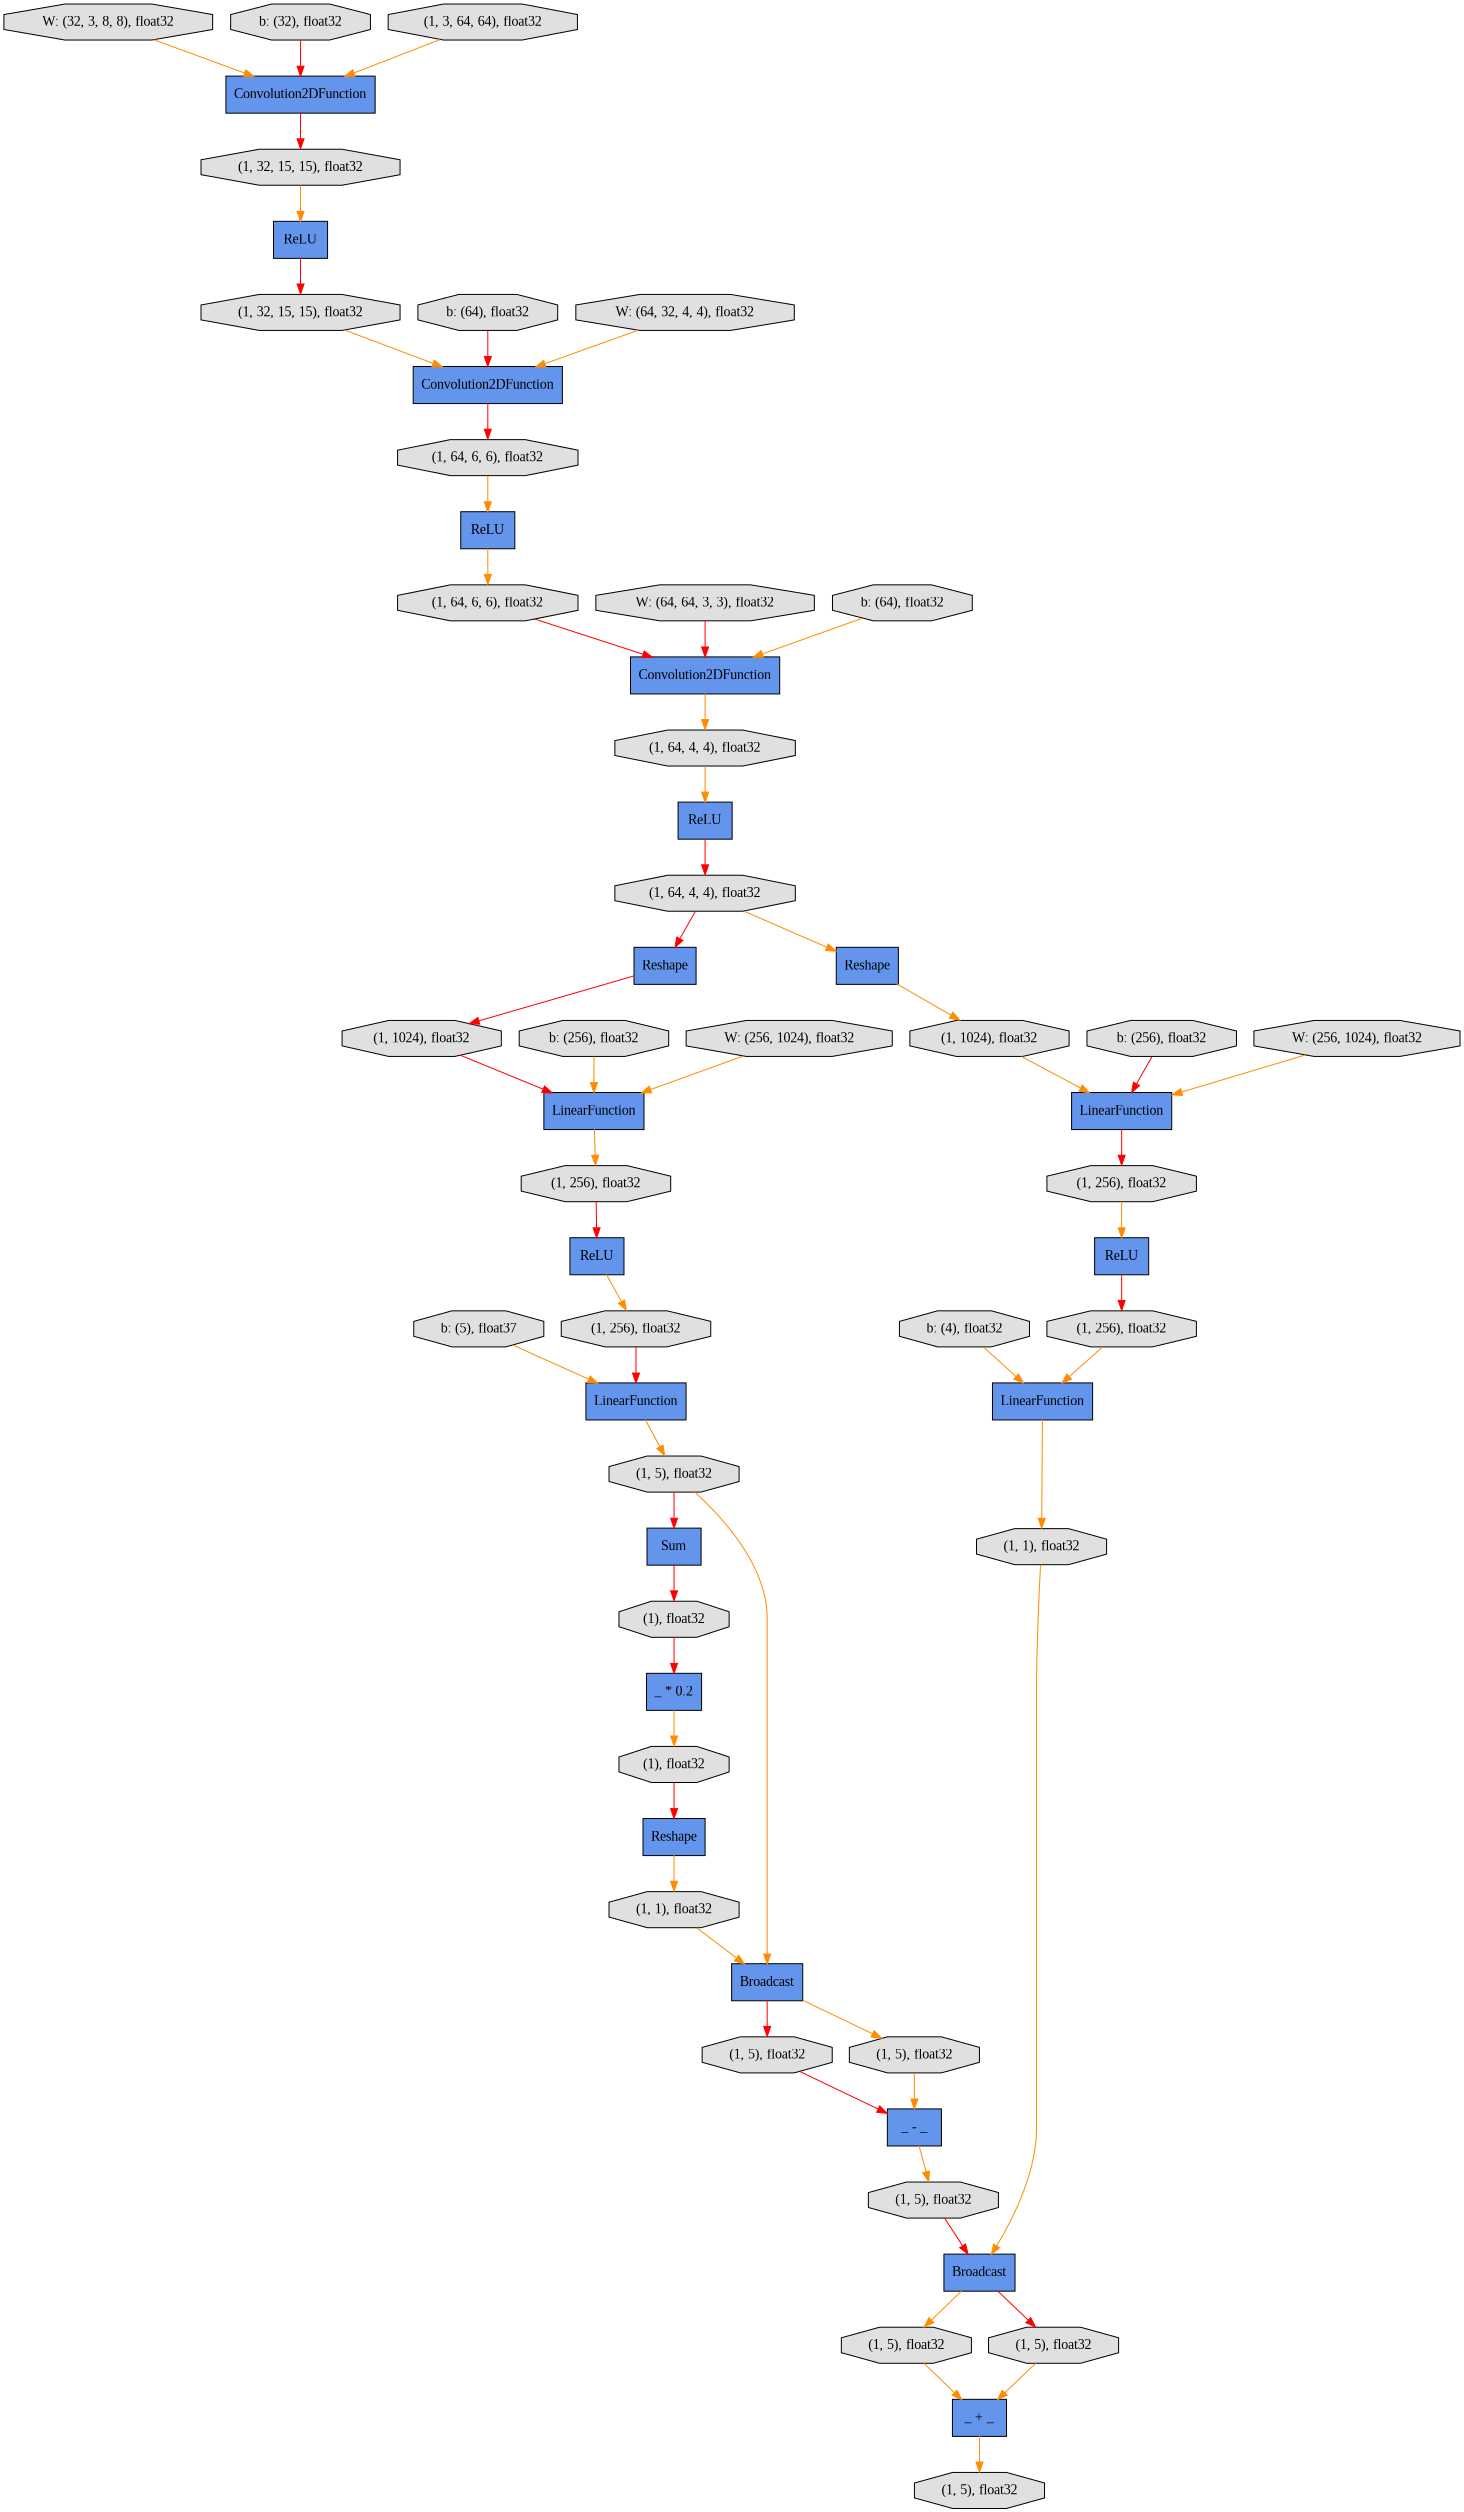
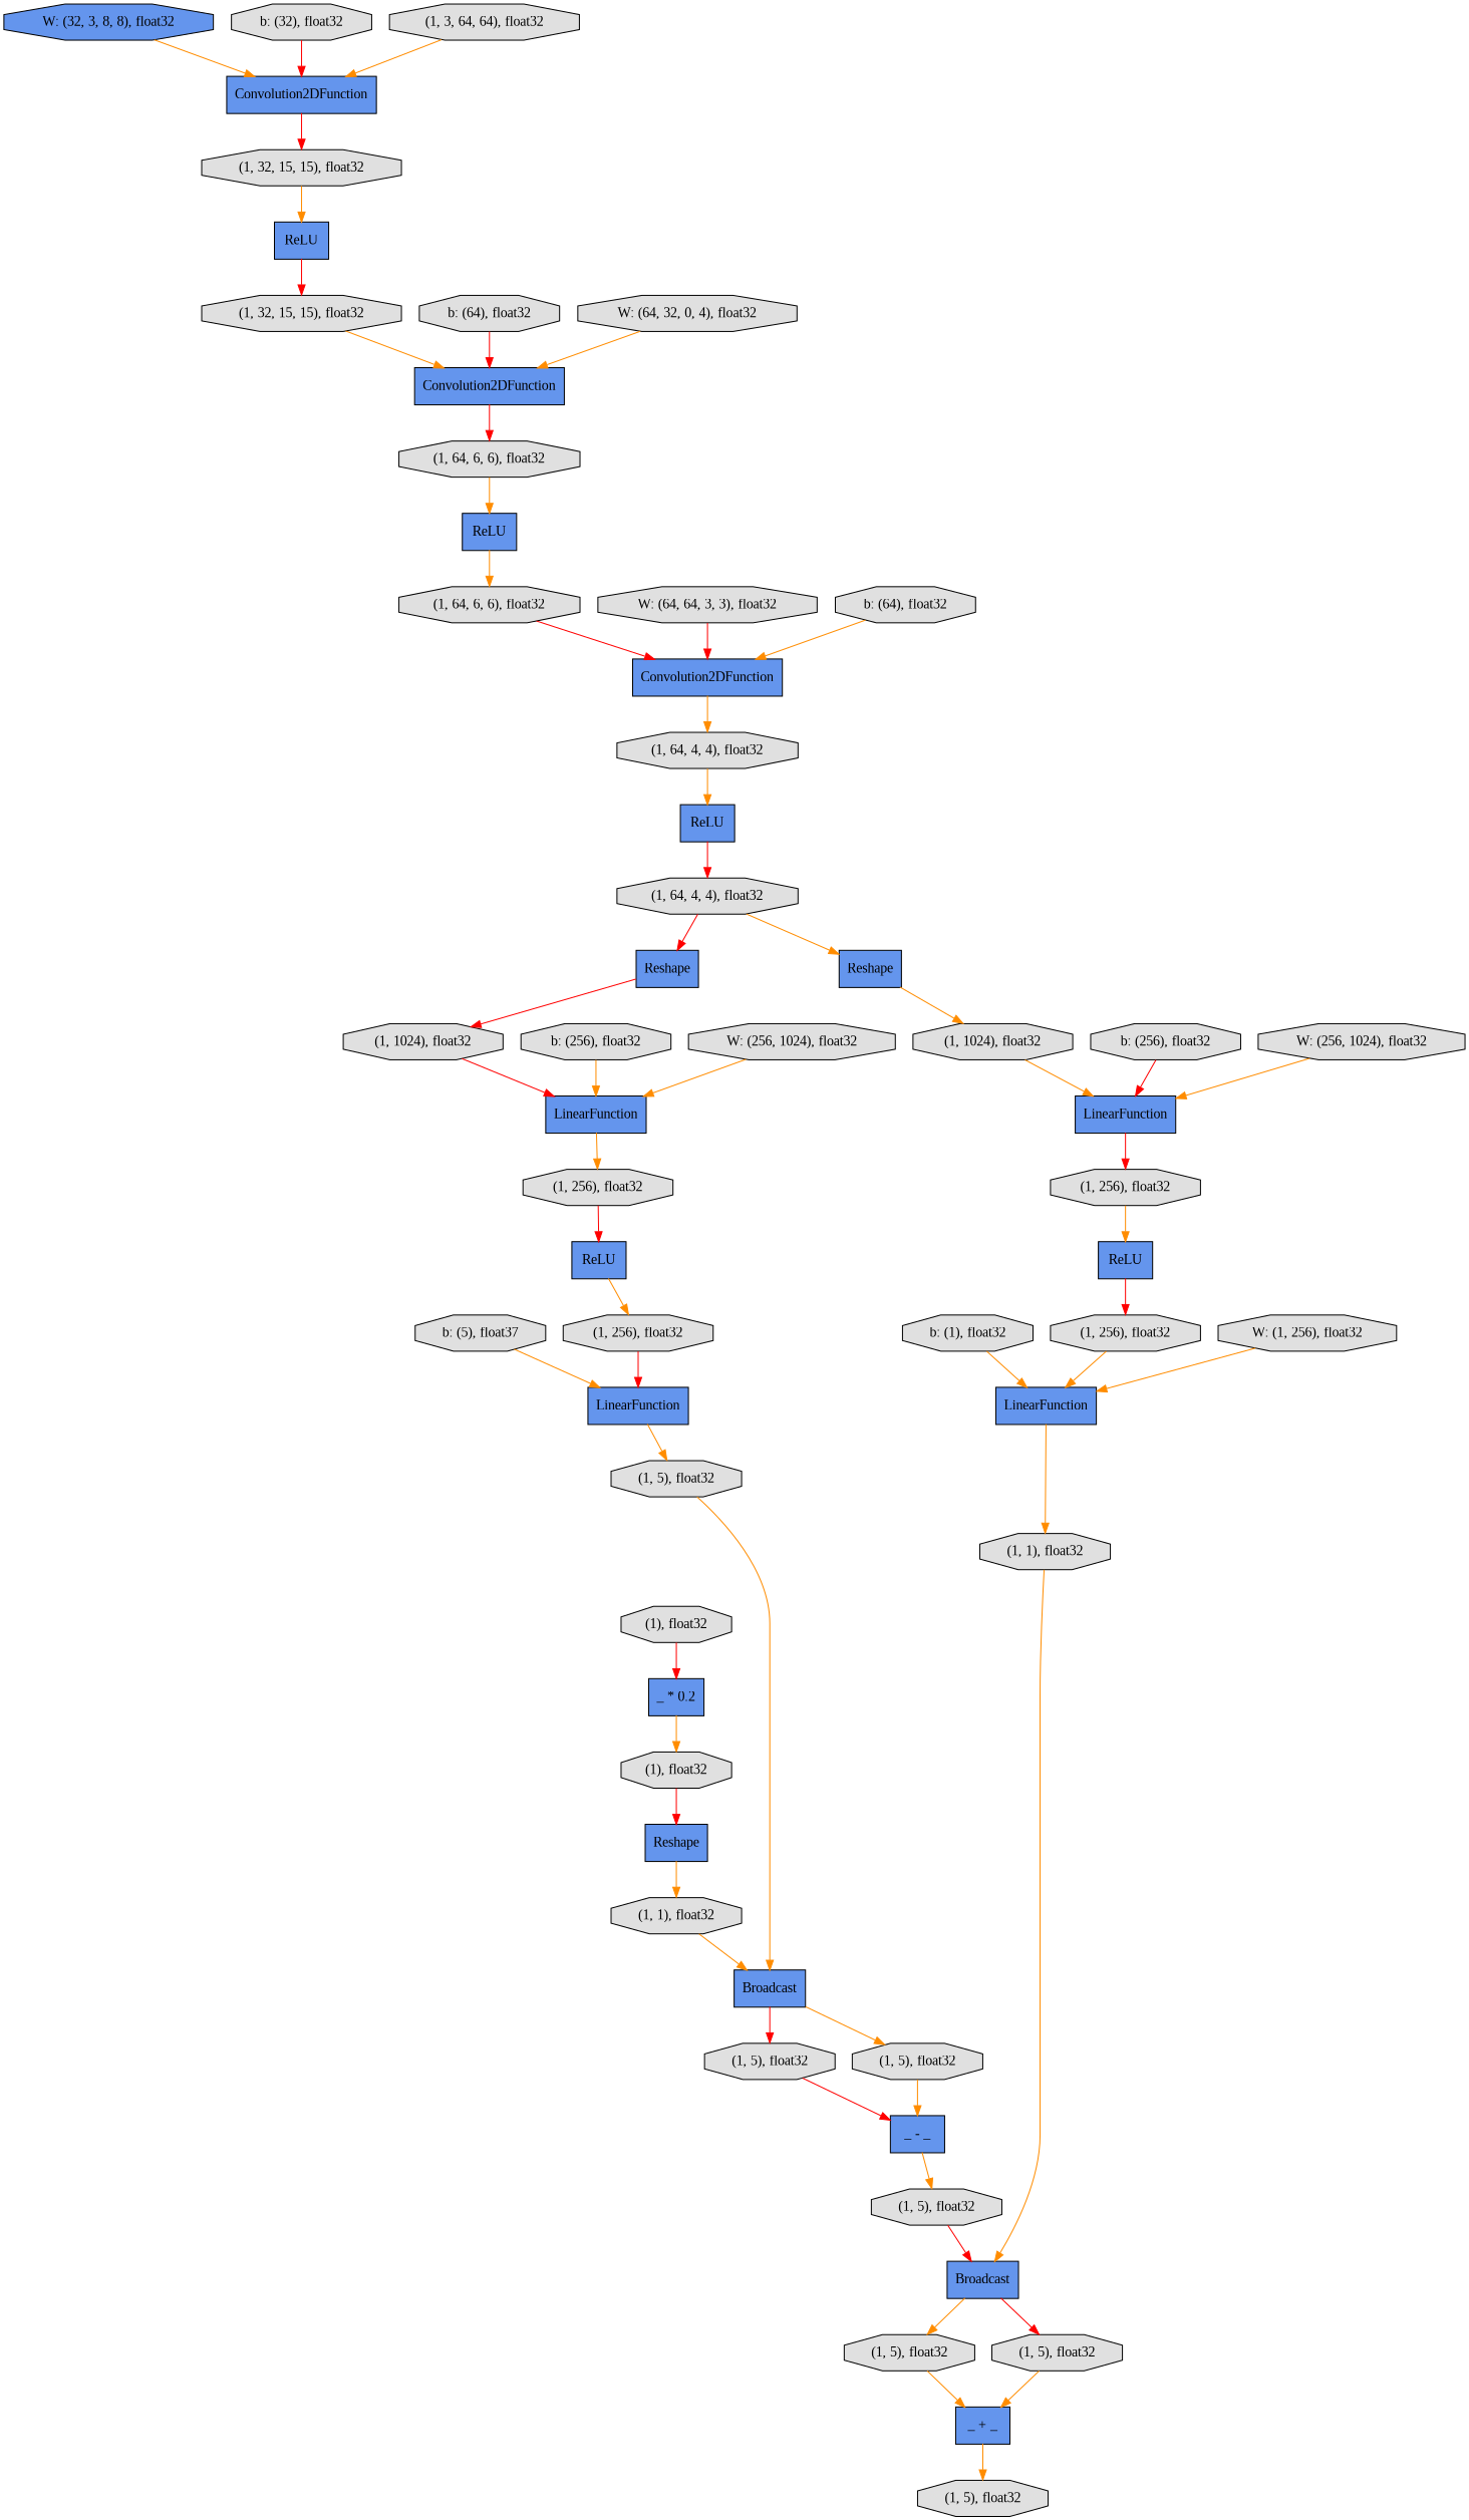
  digraph {
    fontname="Liberation Serif"
    rankdir=TB
    node [fillcolor="#E0E0E0" fontname="Liberation Serif" shape=octagon style=filled]
    edge [color=darkorange fontname="Liberation Serif"]
    n1 [label="(1, 256), float32"]
    n2 [fillcolor="#6495ED" label=ReLU shape=record]
    n3 [label="(1, 256), float32"]
    n4 [fillcolor="#6495ED" label=Convolution2DFunction shape=record]
    n5 [label="(1, 64, 4, 4), float32"]
    n6 [fillcolor="#6495ED" label=ReLU shape=record]
    n7 [fillcolor="#6495ED" label="_ - _" shape=record]
    n8 [label="(1, 5), float32"]
    n9 [fillcolor="#6495ED" label=Broadcast shape=record]
    n10 [fillcolor="#6495ED" label=LinearFunction shape=record]
    n11 [fillcolor="#6495ED" label=ReLU shape=record]
    n12 [label="(1, 32, 15, 15), float32"]
    n13 [fillcolor="#6495ED" label=Convolution2DFunction shape=record]
    n14 [fillcolor="#6495ED" label="_ + _" shape=record]
    n15 [label="(1, 5), float32"]
-   n16 [fillcolor="#6495ED" label=Sum shape=record]
    n17 [label="(1), float32"]
    n18 [fillcolor="#6495ED" label="_ * 0.2" shape=record]
    n19 [label="(1, 1024), float32"]
    n20 [fillcolor="#6495ED" label=LinearFunction shape=record]
    n21 [label="(1, 256), float32"]
    n22 [fillcolor="#6495ED" label=ReLU shape=record]
    n23 [label="(1, 64, 6, 6), float32"]
    n24 [label="(1, 5), float32"]
    n25 [label="b: (5), float37"]
    n26 [fillcolor="#6495ED" label=LinearFunction shape=record]
    n27 [label="(1, 5), float32"]
    n28 [label="(1, 64, 4, 4), float32"]
-   n29 [label="W: (32, 3, 8, 8), float32"]
+   n29 [fillcolor="#6495ED" label="W: (32, 3, 8, 8), float32"]
    n30 [fillcolor="#6495ED" label=Convolution2DFunction shape=record]
    n31 [label="(1, 32, 15, 15), float32"]
    n32 [label="(1, 5), float32"]
    n33 [label="(1, 5), float32"]
    n34 [label="(1, 64, 6, 6), float32"]
    n35 [label="(1, 1), float32"]
    n36 [label="(1, 1024), float32"]
    n37 [label="W: (64, 64, 3, 3), float32"]
    n38 [fillcolor="#6495ED" label=Broadcast shape=record]
    n39 [label="(1, 5), float32"]
    n40 [label="b: (256), float32"]
    n41 [fillcolor="#6495ED" label=Reshape shape=record]
    n42 [fillcolor="#6495ED" label=ReLU shape=record]
    n43 [label="(1, 256), float32"]
    n44 [label="b: (32), float32"]
    n45 [label="b: (64), float32"]
    n46 [label="(1), float32"]
    n47 [fillcolor="#6495ED" label=Reshape shape=record]
    n48 [label="(1, 1), float32"]
    n49 [fillcolor="#6495ED" label=Reshape shape=record]
    n50 [fillcolor="#6495ED" label=LinearFunction shape=record]
    n51 [label="W: (256, 1024), float32"]
    n52 [label="b: (256), float32"]
    n53 [label="W: (256, 1024), float32"]
-   n55 [label="b: (4), float32"]
+   n54 [label="W: (1, 256), float32"]
+   n55 [label="b: (1), float32"]
    n56 [label="(1, 3, 64, 64), float32"]
    n57 [label="b: (64), float32"]
-   n58 [label="W: (64, 32, 4, 4), float32"]
+   n58 [label="W: (64, 32, 0, 4), float32"]
    n1 -> n2 [color=red]
    n2 -> n3
    n3 -> n26 [color=red]
    n4 -> n5
    n5 -> n6
    n6 -> n28 [color=red]
    n7 -> n8
    n8 -> n9 [color=red]
    n9 -> n32
    n9 -> n33 [color=red]
    n10 -> n1
    n11 -> n12 [color=red]
    n12 -> n13
    n13 -> n34 [color=red]
    n14 -> n15
-   n16 -> n17 [color=red]
    n17 -> n18 [color=red]
    n18 -> n46
    n19 -> n20
    n20 -> n21 [color=red]
    n21 -> n42
    n22 -> n23
    n23 -> n4 [color=red]
    n24 -> n7 [color=red]
    n25 -> n26
    n26 -> n27
-   n27 -> n16 [color=red]
    n27 -> n38
    n28 -> n41
    n28 -> n49 [color=red]
    n29 -> n30
    n30 -> n31 [color=red]
    n31 -> n11
    n32 -> n14
    n33 -> n14
    n34 -> n22
    n35 -> n9
    n36 -> n10 [color=red]
    n37 -> n4 [color=red]
    n38 -> n24 [color=red]
    n38 -> n39
    n39 -> n7
    n40 -> n20 [color=red]
    n41 -> n19
    n42 -> n43 [color=red]
    n43 -> n50
    n44 -> n30 [color=red]
    n45 -> n4
    n46 -> n47 [color=red]
    n47 -> n48
    n48 -> n38
    n49 -> n36 [color=red]
    n50 -> n35
    n51 -> n10
    n52 -> n10
    n53 -> n20
+   n54 -> n50
    n55 -> n50
    n56 -> n30
    n57 -> n13 [color=red]
    n58 -> n13
  }
